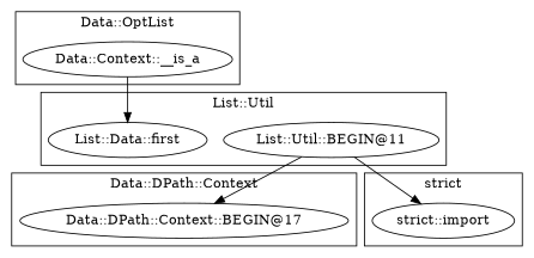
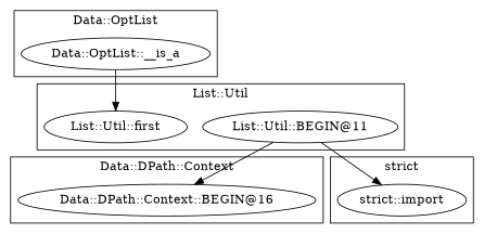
  digraph {
    "List::Util::BEGIN@11"
-   "List::Util::first" [label="List::Data::first"]
-   "Data::DPath::Context::BEGIN@17"
-   "Data::OptList::__is_a" [label="Data::Context::__is_a"]
+   "List::Util::first"
+   "Data::DPath::Context::BEGIN@17" [label="Data::DPath::Context::BEGIN@16"]
+   "Data::OptList::__is_a"
    "strict::import"
    subgraph cluster_1 {
      label="List::Util"
      "List::Util::BEGIN@11"
      "List::Util::first"
    }
    subgraph cluster_2 {
      label="Data::DPath::Context"
      "Data::DPath::Context::BEGIN@17"
    }
    subgraph cluster_3 {
      label="Data::OptList"
      "Data::OptList::__is_a"
    }
    subgraph cluster_4 {
      label="strict"
      "strict::import"
    }
    "List::Util::BEGIN@11" -> "Data::DPath::Context::BEGIN@17"
    "List::Util::BEGIN@11" -> "strict::import"
    "Data::OptList::__is_a" -> "List::Util::first"
  }
